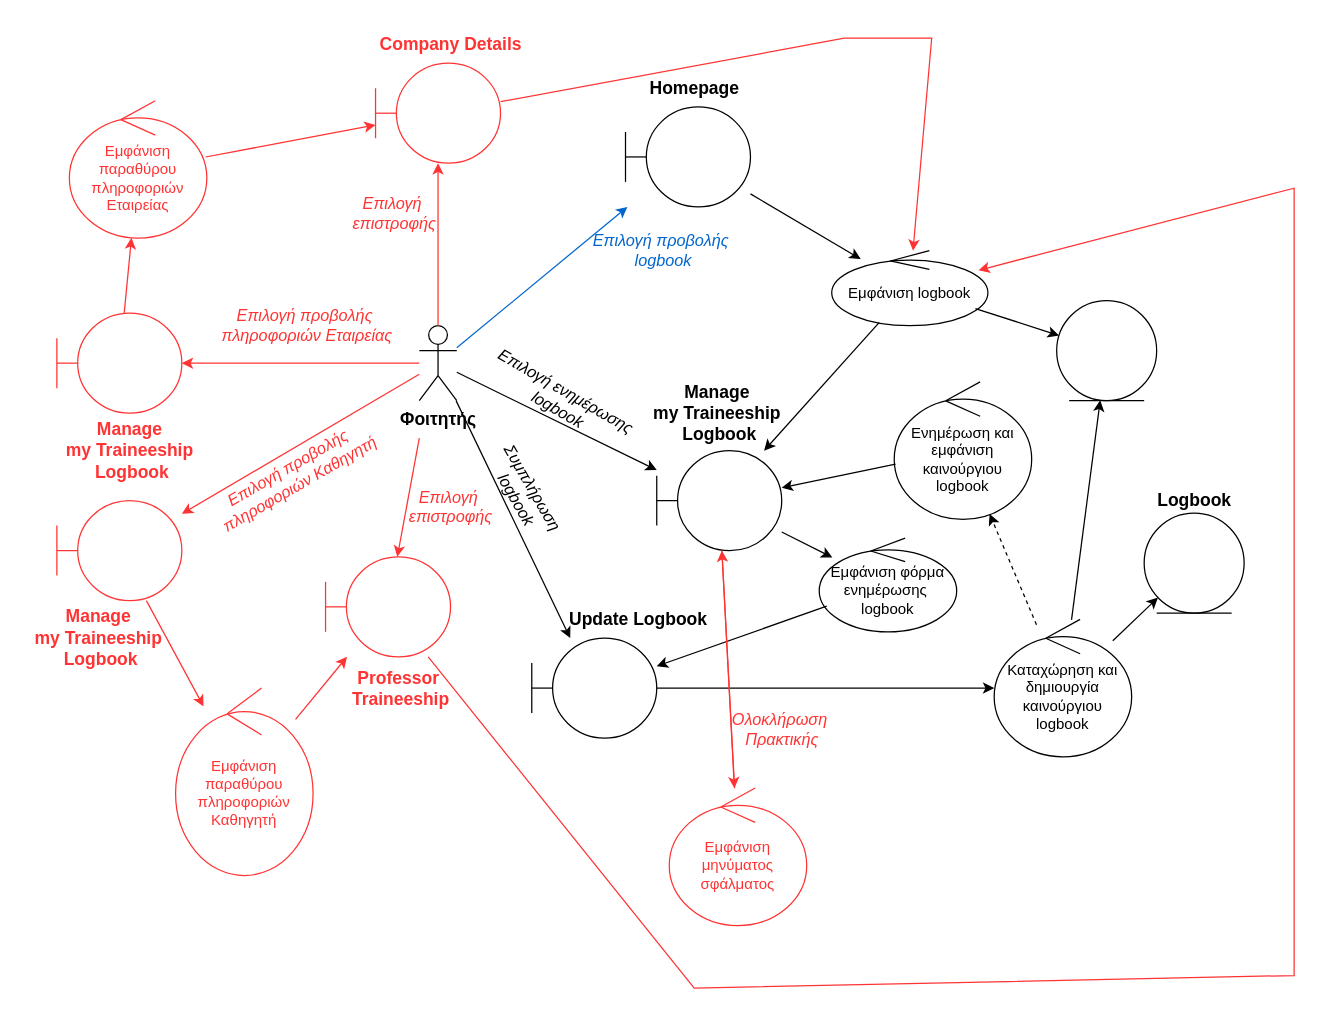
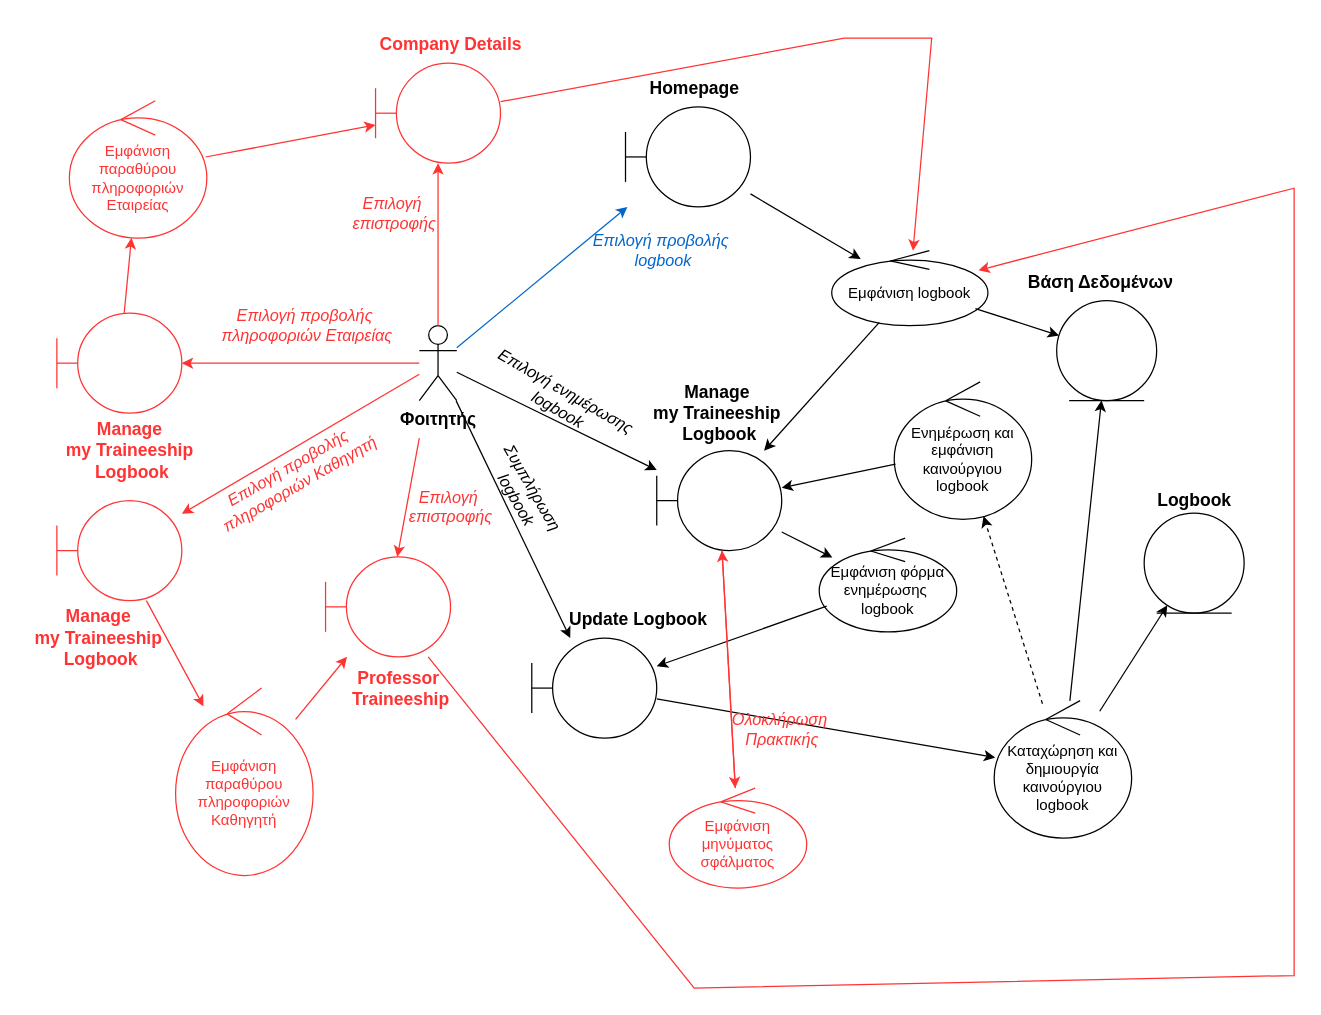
  <mxCell id="0" />
  <mxCell id="1" parent="0" />
  <mxCell id="2" value="&lt;font style=&quot;font-size: 14px;&quot;&gt;&lt;b&gt;Φοιτητής&lt;/b&gt;&lt;/font&gt;" style="shape=umlActor;verticalLabelPosition=bottom;verticalAlign=top;html=1;outlineConnect=0;" parent="1" vertex="1"><mxGeometry x="335" y="260" width="30" height="60" as="geometry" /></mxCell>
  <mxCell id="3" value="" style="shape=umlBoundary;whiteSpace=wrap;html=1;" parent="1" vertex="1"><mxGeometry x="500" y="85" width="100" height="80" as="geometry" /></mxCell>
  <mxCell id="4" value="Homepage" style="text;html=1;align=center;verticalAlign=middle;resizable=0;points=[];autosize=1;strokeColor=none;fillColor=none;fontSize=14;fontStyle=1" parent="1" vertex="1"><mxGeometry x="510" y="55" width="90" height="30" as="geometry" /></mxCell>
  <mxCell id="5" value="" style="endArrow=classic;html=1;rounded=0;strokeColor=#0066CC;" parent="1" source="2" target="3" edge="1"><mxGeometry width="50" height="50" relative="1" as="geometry"><mxPoint x="425" y="320" as="sourcePoint" /><mxPoint x="615" y="253" as="targetPoint" /></mxGeometry></mxCell>
  <mxCell id="6" value="Επιλογή προβολής&amp;nbsp;&lt;div&gt;logbook&lt;/div&gt;" style="text;html=1;align=center;verticalAlign=middle;resizable=0;points=[];autosize=1;strokeColor=none;fillColor=none;fontStyle=2;fontSize=13;rotation=0;fontColor=#0066CC;" parent="1" vertex="1"><mxGeometry x="460" y="180" width="140" height="40" as="geometry" /></mxCell>
  <mxCell id="7" value="Εμφάνιση logbook" style="ellipse;shape=umlControl;whiteSpace=wrap;html=1;fontStyle=0" parent="1" vertex="1"><mxGeometry x="665" y="200" width="125" height="60" as="geometry" /></mxCell>
  <mxCell id="8" value="" style="shape=umlBoundary;whiteSpace=wrap;html=1;" parent="1" vertex="1"><mxGeometry x="525" y="360" width="100" height="80" as="geometry" /></mxCell>
  <mxCell id="9" value="Manage&amp;nbsp;&lt;div&gt;my Traineeship&amp;nbsp;&lt;/div&gt;&lt;div&gt;Logbook&lt;/div&gt;" style="text;html=1;align=center;verticalAlign=middle;resizable=0;points=[];autosize=1;strokeColor=none;fillColor=none;fontSize=14;fontStyle=1" parent="1" vertex="1"><mxGeometry x="515" y="300" width="120" height="60" as="geometry" /></mxCell>
  <mxCell id="10" value="" style="endArrow=classic;html=1;rounded=0;" parent="1" source="3" target="7" edge="1"><mxGeometry width="50" height="50" relative="1" as="geometry"><mxPoint x="715" y="380" as="sourcePoint" /><mxPoint x="765" y="330" as="targetPoint" /></mxGeometry></mxCell>
  <mxCell id="11" value="" style="endArrow=classic;html=1;rounded=0;" parent="1" source="7" target="8" edge="1"><mxGeometry width="50" height="50" relative="1" as="geometry"><mxPoint x="715" y="380" as="sourcePoint" /><mxPoint x="765" y="330" as="targetPoint" /></mxGeometry></mxCell>
  <mxCell id="12" value="" style="endArrow=classic;html=1;rounded=0;" parent="1" source="2" target="8" edge="1"><mxGeometry width="50" height="50" relative="1" as="geometry"><mxPoint x="715" y="380" as="sourcePoint" /><mxPoint x="765" y="330" as="targetPoint" /></mxGeometry></mxCell>
  <mxCell id="13" value="Επιλογή ενημέρωσης&amp;nbsp;&lt;div&gt;logbook&lt;/div&gt;" style="text;html=1;align=center;verticalAlign=middle;resizable=0;points=[];autosize=1;strokeColor=none;fillColor=none;fontStyle=2;fontSize=13;rotation=30;" parent="1" vertex="1"><mxGeometry x="375" y="300" width="150" height="40" as="geometry" /></mxCell>
  <mxCell id="14" value="Εμφάνιση φόρμα ενημέρωσης&amp;nbsp; logbook" style="ellipse;shape=umlControl;whiteSpace=wrap;html=1;fontStyle=0" parent="1" vertex="1"><mxGeometry x="655" y="430" width="110" height="75" as="geometry" /></mxCell>
  <mxCell id="15" value="" style="shape=umlBoundary;whiteSpace=wrap;html=1;" parent="1" vertex="1"><mxGeometry x="425" y="510" width="100" height="80" as="geometry" /></mxCell>
  <mxCell id="16" value="" style="endArrow=classic;html=1;rounded=0;" parent="1" source="14" target="15" edge="1"><mxGeometry width="50" height="50" relative="1" as="geometry"><mxPoint x="715" y="380" as="sourcePoint" /><mxPoint x="765" y="330" as="targetPoint" /></mxGeometry></mxCell>
  <mxCell id="17" value="" style="endArrow=classic;html=1;rounded=0;" parent="1" source="8" target="14" edge="1"><mxGeometry width="50" height="50" relative="1" as="geometry"><mxPoint x="715" y="380" as="sourcePoint" /><mxPoint x="765" y="330" as="targetPoint" /></mxGeometry></mxCell>
  <mxCell id="18" value="Update Logbook" style="text;html=1;align=center;verticalAlign=middle;resizable=0;points=[];autosize=1;strokeColor=none;fillColor=none;fontStyle=1;fontSize=14;" parent="1" vertex="1"><mxGeometry x="445" y="480" width="130" height="30" as="geometry" /></mxCell>
  <mxCell id="19" value="" style="endArrow=classic;html=1;rounded=0;" parent="1" source="2" target="15" edge="1"><mxGeometry width="50" height="50" relative="1" as="geometry"><mxPoint x="715" y="380" as="sourcePoint" /><mxPoint x="765" y="330" as="targetPoint" /></mxGeometry></mxCell>
  <mxCell id="20" value="Συμπλήρωση&amp;nbsp;&lt;div&gt;logbook&lt;/div&gt;" style="text;html=1;align=center;verticalAlign=middle;resizable=0;points=[];autosize=1;strokeColor=none;fillColor=none;fontStyle=2;fontSize=13;rotation=60;" parent="1" vertex="1"><mxGeometry x="365" y="375" width="110" height="40" as="geometry" /></mxCell>
  <mxCell id="21" value="" style="ellipse;shape=umlEntity;whiteSpace=wrap;html=1;" parent="1" vertex="1"><mxGeometry x="845" y="240" width="80" height="80" as="geometry" /></mxCell>
+ <mxCell id="22" value="Βάση Δεδομένων" style="text;html=1;align=center;verticalAlign=middle;resizable=0;points=[];autosize=1;strokeColor=none;fillColor=none;fontSize=14;fontStyle=1" parent="1" vertex="1"><mxGeometry x="815" y="210" width="130" height="30" as="geometry" /></mxCell>
  <mxCell id="23" value="" style="endArrow=classic;html=1;rounded=0;" parent="1" source="7" target="21" edge="1"><mxGeometry width="50" height="50" relative="1" as="geometry"><mxPoint x="715" y="380" as="sourcePoint" /><mxPoint x="765" y="330" as="targetPoint" /></mxGeometry></mxCell>
- <mxCell id="24" value="Καταχώρηση και δημιουργία καινούργιου logbook" style="ellipse;shape=umlControl;whiteSpace=wrap;html=1;fontStyle=0" parent="1" vertex="1"><mxGeometry x="795" y="495" width="110" height="110" as="geometry" /></mxCell>
+ <mxCell id="24" value="Καταχώρηση και δημιουργία καινούργιου logbook" style="ellipse;shape=umlControl;whiteSpace=wrap;html=1;fontStyle=0" parent="1" vertex="1"><mxGeometry x="795" y="560" width="110" height="110" as="geometry" /></mxCell>
  <mxCell id="25" value="" style="endArrow=classic;html=1;rounded=0;" parent="1" source="15" target="24" edge="1"><mxGeometry width="50" height="50" relative="1" as="geometry"><mxPoint x="715" y="380" as="sourcePoint" /><mxPoint x="765" y="330" as="targetPoint" /></mxGeometry></mxCell>
  <mxCell id="26" value="" style="endArrow=classic;html=1;rounded=0;" parent="1" source="24" target="21" edge="1"><mxGeometry width="50" height="50" relative="1" as="geometry"><mxPoint x="715" y="380" as="sourcePoint" /><mxPoint x="765" y="330" as="targetPoint" /></mxGeometry></mxCell>
  <mxCell id="27" value="" style="ellipse;shape=umlEntity;whiteSpace=wrap;html=1;" parent="1" vertex="1"><mxGeometry x="915" y="410" width="80" height="80" as="geometry" /></mxCell>
  <mxCell id="28" value="Logbook" style="text;html=1;align=center;verticalAlign=middle;resizable=0;points=[];autosize=1;strokeColor=none;fillColor=none;fontSize=14;fontStyle=1" parent="1" vertex="1"><mxGeometry x="915" y="385" width="80" height="30" as="geometry" /></mxCell>
  <mxCell id="29" value="" style="endArrow=classic;html=1;rounded=0;" parent="1" source="24" target="27" edge="1"><mxGeometry width="50" height="50" relative="1" as="geometry"><mxPoint x="715" y="380" as="sourcePoint" /><mxPoint x="765" y="330" as="targetPoint" /></mxGeometry></mxCell>
  <mxCell id="30" value="Ενημέρωση και εμφάνιση καινούργιου logbook" style="ellipse;shape=umlControl;whiteSpace=wrap;html=1;fontStyle=0" parent="1" vertex="1"><mxGeometry x="715" y="305" width="110" height="110" as="geometry" /></mxCell>
  <mxCell id="31" value="" style="endArrow=classic;html=1;rounded=0;dashed=1;" parent="1" source="24" target="30" edge="1"><mxGeometry width="50" height="50" relative="1" as="geometry"><mxPoint x="715" y="380" as="sourcePoint" /><mxPoint x="765" y="330" as="targetPoint" /></mxGeometry></mxCell>
  <mxCell id="32" value="" style="endArrow=classic;html=1;rounded=0;" parent="1" source="30" target="8" edge="1"><mxGeometry width="50" height="50" relative="1" as="geometry"><mxPoint x="715" y="380" as="sourcePoint" /><mxPoint x="765" y="330" as="targetPoint" /></mxGeometry></mxCell>
- <mxCell id="33" value="Εμφάνιση μηνύματος σφάλματος" style="ellipse;shape=umlControl;whiteSpace=wrap;html=1;fontStyle=0;fontColor=light-dark(#FF3333,#ED0202);strokeColor=light-dark(#FF3333,#ED0202);" parent="1" vertex="1"><mxGeometry x="535" y="630" width="110" height="110" as="geometry" /></mxCell>
+ <mxCell id="33" value="Εμφάνιση μηνύματος σφάλματος" style="ellipse;shape=umlControl;whiteSpace=wrap;html=1;fontStyle=0;fontColor=light-dark(#FF3333,#ED0202);strokeColor=light-dark(#FF3333,#ED0202);" parent="1" vertex="1"><mxGeometry x="535" y="630" width="110" height="80" as="geometry" /></mxCell>
  <mxCell id="34" value="" style="endArrow=classic;html=1;rounded=0;strokeColor=light-dark(#FF3333,#ED0202);" parent="1" source="8" target="33" edge="1"><mxGeometry width="50" height="50" relative="1" as="geometry"><mxPoint x="425" y="680" as="sourcePoint" /><mxPoint x="475" y="630" as="targetPoint" /></mxGeometry></mxCell>
  <mxCell id="35" value="Ολοκλήρωση&amp;nbsp;&lt;div&gt;Πρακτικής&lt;/div&gt;" style="text;html=1;align=center;verticalAlign=middle;resizable=0;points=[];autosize=1;strokeColor=none;fillColor=none;fontStyle=2;fontSize=13;fontColor=light-dark(#FF3333,#ED0202);" parent="1" vertex="1"><mxGeometry x="575" y="563" width="100" height="40" as="geometry" /></mxCell>
  <mxCell id="36" value="" style="endArrow=classic;html=1;rounded=0;fontColor=light-dark(#FF3333,#ED0202);strokeColor=light-dark(#FF3333,#ED0202);" parent="1" source="33" target="8" edge="1"><mxGeometry width="50" height="50" relative="1" as="geometry"><mxPoint x="715" y="380" as="sourcePoint" /><mxPoint x="765" y="330" as="targetPoint" /></mxGeometry></mxCell>
  <mxCell id="37" value="" style="shape=umlBoundary;whiteSpace=wrap;html=1;strokeColor=light-dark(#FF3333,#ED0202);" parent="1" vertex="1"><mxGeometry x="45" y="250" width="100" height="80" as="geometry" /></mxCell>
  <mxCell id="38" value="" style="endArrow=classic;html=1;rounded=0;strokeColor=light-dark(#FF3333,#ED0202);" parent="1" source="2" target="37" edge="1"><mxGeometry width="50" height="50" relative="1" as="geometry"><mxPoint x="385" y="390" as="sourcePoint" /><mxPoint x="435" y="340" as="targetPoint" /></mxGeometry></mxCell>
  <mxCell id="39" value="Επιλογή προβολής&amp;nbsp;&lt;div&gt;πληροφοριών Εταιρείας&lt;/div&gt;" style="text;html=1;align=center;verticalAlign=middle;resizable=0;points=[];autosize=1;strokeColor=none;fillColor=none;fontSize=13;fontStyle=2;fontColor=light-dark(#FF3333,#ED0202);" parent="1" vertex="1"><mxGeometry x="165" y="240" width="160" height="40" as="geometry" /></mxCell>
  <mxCell id="40" value="Εμφάνιση παραθύρου πληροφοριών Εταιρείας" style="ellipse;shape=umlControl;whiteSpace=wrap;html=1;fontStyle=0;fontColor=light-dark(#FF3333,#ED0202);strokeColor=light-dark(#FF3333,#ED0202);" parent="1" vertex="1"><mxGeometry x="55" y="80" width="110" height="110" as="geometry" /></mxCell>
  <mxCell id="41" value="" style="endArrow=classic;html=1;rounded=0;strokeColor=light-dark(#FF3333,#ED0202);" parent="1" source="37" target="40" edge="1"><mxGeometry width="50" height="50" relative="1" as="geometry"><mxPoint x="385" y="390" as="sourcePoint" /><mxPoint x="435" y="340" as="targetPoint" /></mxGeometry></mxCell>
  <mxCell id="42" value="" style="shape=umlBoundary;whiteSpace=wrap;html=1;strokeColor=light-dark(#FF3333,#ED0202);" parent="1" vertex="1"><mxGeometry x="300" y="50" width="100" height="80" as="geometry" /></mxCell>
  <mxCell id="43" value="Company Details" style="text;html=1;align=center;verticalAlign=middle;resizable=0;points=[];autosize=1;strokeColor=none;fillColor=none;fontStyle=1;fontSize=14;fontColor=light-dark(#FF3333,#ED0202);" parent="1" vertex="1"><mxGeometry x="295" y="20" width="130" height="30" as="geometry" /></mxCell>
  <mxCell id="44" value="Manage&amp;nbsp;&lt;div&gt;my Traineeship&amp;nbsp;&lt;/div&gt;&lt;div&gt;Logbook&lt;/div&gt;" style="text;html=1;align=center;verticalAlign=middle;resizable=0;points=[];autosize=1;strokeColor=none;fillColor=none;fontSize=14;fontStyle=1;fontColor=light-dark(#FF3333,#ED0202);" parent="1" vertex="1"><mxGeometry x="45" y="330" width="120" height="60" as="geometry" /></mxCell>
  <mxCell id="45" value="" style="endArrow=classic;html=1;rounded=0;strokeColor=light-dark(#FF3333,#ED0202);" parent="1" source="2" target="42" edge="1"><mxGeometry width="50" height="50" relative="1" as="geometry"><mxPoint x="109" y="260" as="sourcePoint" /><mxPoint x="115" y="200" as="targetPoint" /></mxGeometry></mxCell>
  <mxCell id="46" value="Επιλογή&amp;nbsp;&lt;div&gt;επιστροφής&lt;/div&gt;" style="text;html=1;align=center;verticalAlign=middle;resizable=0;points=[];autosize=1;strokeColor=none;fillColor=none;fontStyle=2;fontSize=13;fontColor=light-dark(#FF3333,#ED0202);" parent="1" vertex="1"><mxGeometry x="270" y="150" width="90" height="40" as="geometry" /></mxCell>
  <mxCell id="47" value="" style="endArrow=classic;html=1;rounded=0;strokeColor=light-dark(#FF3333,#ED0202);" parent="1" source="40" target="42" edge="1"><mxGeometry width="50" height="50" relative="1" as="geometry"><mxPoint x="345" y="273" as="sourcePoint" /><mxPoint x="297" y="185" as="targetPoint" /></mxGeometry></mxCell>
  <mxCell id="48" value="" style="endArrow=classic;html=1;rounded=0;strokeColor=light-dark(#FF3333,#ED0202);" parent="1" source="42" target="7" edge="1"><mxGeometry width="50" height="50" relative="1" as="geometry"><mxPoint x="355" y="283" as="sourcePoint" /><mxPoint x="835" y="0" as="targetPoint" /><Array as="points"><mxPoint x="675" y="30" /><mxPoint x="745" y="30" /></Array></mxGeometry></mxCell>
  <mxCell id="49" value="" style="shape=umlBoundary;whiteSpace=wrap;html=1;strokeColor=light-dark(#FF3333,#ED0202);" parent="1" vertex="1"><mxGeometry x="45" y="400" width="100" height="80" as="geometry" /></mxCell>
  <mxCell id="50" value="Manage&amp;nbsp;&lt;div&gt;my Traineeship&amp;nbsp;&lt;/div&gt;&lt;div&gt;Logbook&lt;/div&gt;" style="text;html=1;align=center;verticalAlign=middle;resizable=0;points=[];autosize=1;strokeColor=none;fillColor=none;fontSize=14;fontStyle=1;fontColor=light-dark(#FF3333,#ED0202);" parent="1" vertex="1"><mxGeometry x="20" y="480" width="120" height="60" as="geometry" /></mxCell>
  <mxCell id="51" value="" style="endArrow=classic;html=1;rounded=0;strokeColor=light-dark(#FF3333,#ED0202);" parent="1" source="2" target="49" edge="1"><mxGeometry width="50" height="50" relative="1" as="geometry"><mxPoint x="345" y="300" as="sourcePoint" /><mxPoint x="155" y="300" as="targetPoint" /></mxGeometry></mxCell>
  <mxCell id="52" value="Επιλογή προβολής&amp;nbsp;&lt;div&gt;πληροφοριών Καθηγητή&lt;/div&gt;" style="text;html=1;align=center;verticalAlign=middle;resizable=0;points=[];autosize=1;strokeColor=none;fillColor=none;fontSize=13;fontStyle=2;fontColor=light-dark(#FF3333,#ED0202);rotation=-30;" parent="1" vertex="1"><mxGeometry x="155" y="360" width="160" height="40" as="geometry" /></mxCell>
  <mxCell id="53" value="Εμφάνιση παραθύρου πληροφοριών Καθηγητή" style="ellipse;shape=umlControl;whiteSpace=wrap;html=1;fontStyle=0;fontColor=light-dark(#FF3333,#ED0202);strokeColor=light-dark(#FF3333,#ED0202);" parent="1" vertex="1"><mxGeometry x="140" y="550" width="110" height="150" as="geometry" /></mxCell>
  <mxCell id="54" value="" style="shape=umlBoundary;whiteSpace=wrap;html=1;strokeColor=light-dark(#FF3333,#ED0202);" parent="1" vertex="1"><mxGeometry x="260" y="445" width="100" height="80" as="geometry" /></mxCell>
  <mxCell id="55" value="Professor&amp;nbsp;&lt;div&gt;Traineeship&lt;/div&gt;" style="text;html=1;align=center;verticalAlign=middle;resizable=0;points=[];autosize=1;strokeColor=none;fillColor=none;fontStyle=1;fontSize=14;fontColor=light-dark(#FF3333,#ED0202);" parent="1" vertex="1"><mxGeometry x="275" y="525" width="90" height="50" as="geometry" /></mxCell>
  <mxCell id="56" value="" style="endArrow=classic;html=1;rounded=0;strokeColor=light-dark(#FF3333,#ED0202);" parent="1" target="54" edge="1"><mxGeometry width="50" height="50" relative="1" as="geometry"><mxPoint x="335" y="350" as="sourcePoint" /><mxPoint x="360" y="140" as="targetPoint" /></mxGeometry></mxCell>
  <mxCell id="57" value="" style="endArrow=classic;html=1;rounded=0;strokeColor=light-dark(#FF3333,#ED0202);" parent="1" source="49" target="53" edge="1"><mxGeometry width="50" height="50" relative="1" as="geometry"><mxPoint x="370" y="280" as="sourcePoint" /><mxPoint x="370" y="150" as="targetPoint" /></mxGeometry></mxCell>
  <mxCell id="58" value="" style="endArrow=classic;html=1;rounded=0;strokeColor=light-dark(#FF3333,#ED0202);" parent="1" source="53" target="54" edge="1"><mxGeometry width="50" height="50" relative="1" as="geometry"><mxPoint x="380" y="290" as="sourcePoint" /><mxPoint x="380" y="160" as="targetPoint" /></mxGeometry></mxCell>
  <mxCell id="59" value="" style="endArrow=classic;html=1;rounded=0;strokeColor=light-dark(#FF3333,#ED0202);" parent="1" source="54" target="7" edge="1"><mxGeometry width="50" height="50" relative="1" as="geometry"><mxPoint x="390" y="300" as="sourcePoint" /><mxPoint x="1055" y="120" as="targetPoint" /><Array as="points"><mxPoint x="555" y="790" /><mxPoint x="1035" y="780" /><mxPoint x="1035" y="150" /></Array></mxGeometry></mxCell>
  <mxCell id="60" value="Επιλογή&amp;nbsp;&lt;div&gt;επιστροφής&lt;/div&gt;" style="text;html=1;align=center;verticalAlign=middle;resizable=0;points=[];autosize=1;strokeColor=none;fillColor=none;fontStyle=2;fontSize=13;fontColor=light-dark(#FF3333,#ED0202);" vertex="1" parent="1"><mxGeometry y="385" width="90" height="40" as="geometry" x="315" /></mxCell>
